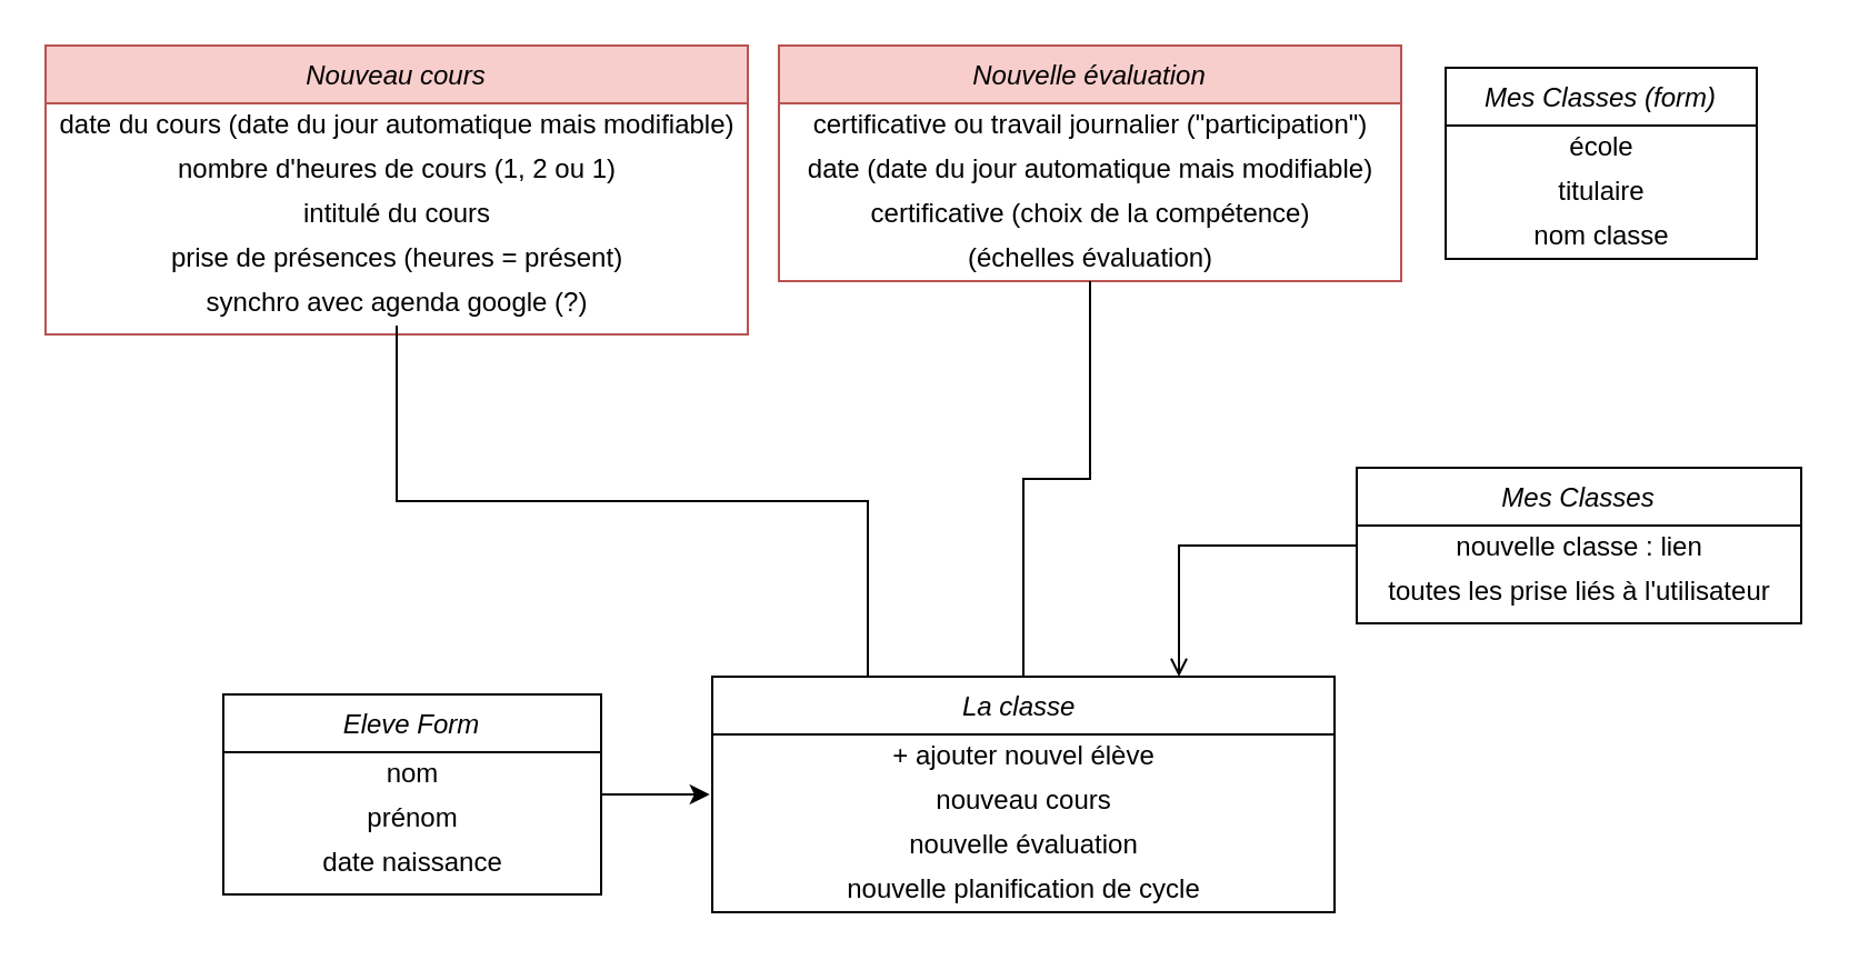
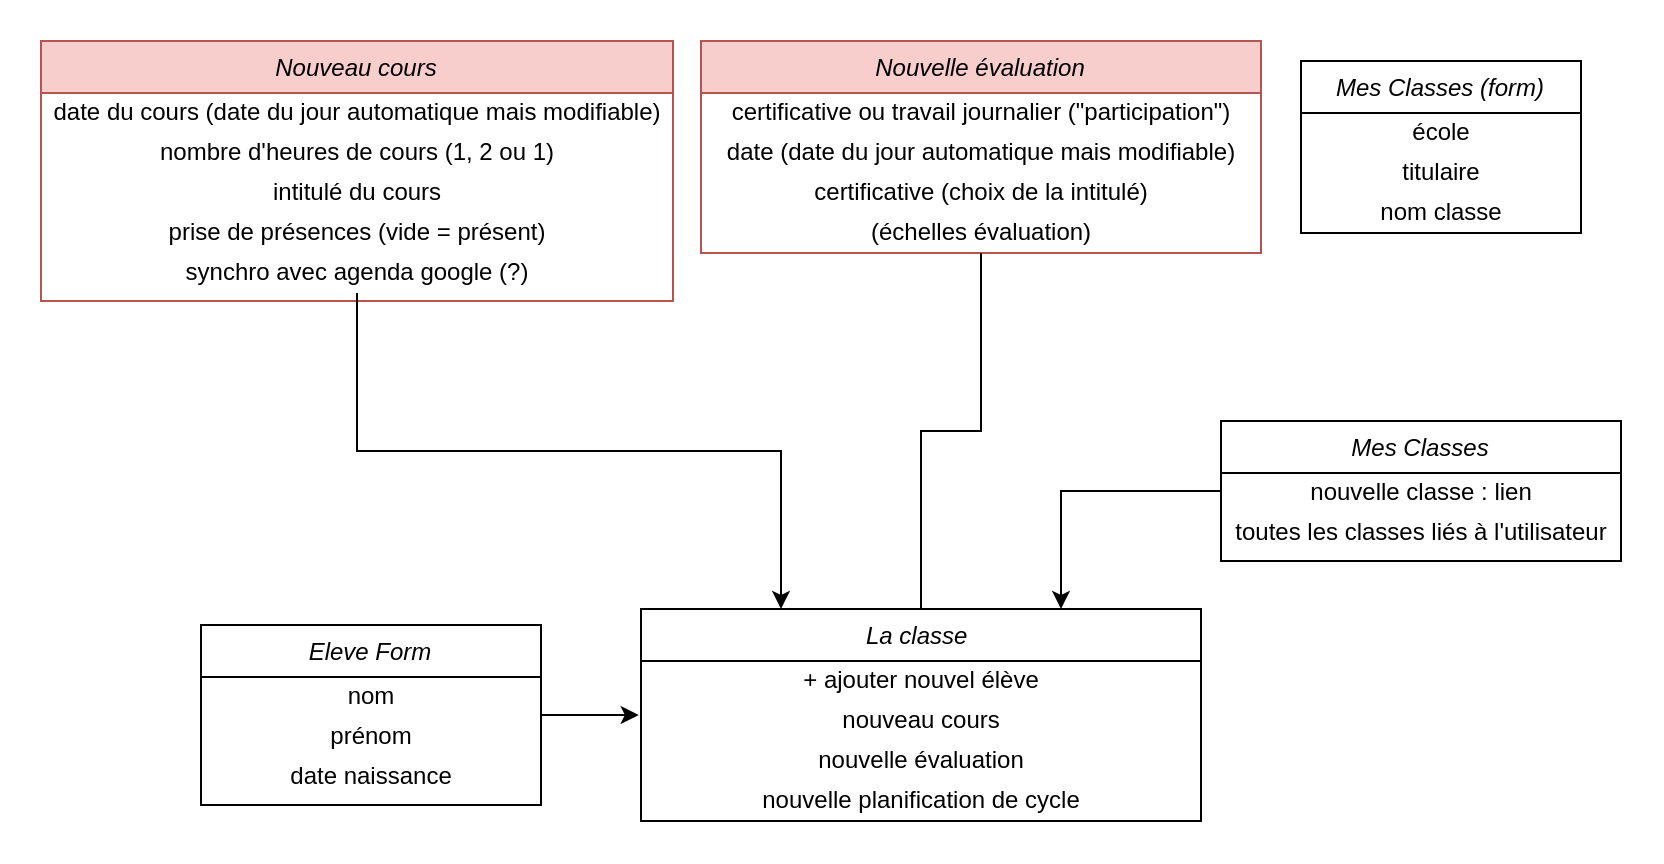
  <mxCell id="0" />
  <mxCell id="1" parent="0" />
- <mxCell id="2" style="edgeStyle=orthogonalEdgeStyle;rounded=0;orthogonalLoop=1;jettySize=auto;html=1;entryX=0.75;entryY=0;entryDx=0;entryDy=0;endArrow=open;" edge="1" parent="1" source="3" target="10"><mxGeometry relative="1" as="geometry" /></mxCell>
+ <mxCell id="2" style="edgeStyle=orthogonalEdgeStyle;rounded=0;orthogonalLoop=1;jettySize=auto;html=1;entryX=0.75;entryY=0;entryDx=0;entryDy=0;" edge="1" parent="1" source="3" target="10"><mxGeometry relative="1" as="geometry" /></mxCell>
  <mxCell id="3" value="Mes Classes" style="swimlane;fontStyle=2;align=center;verticalAlign=top;childLayout=stackLayout;horizontal=1;startSize=26;horizontalStack=0;resizeParent=1;resizeLast=0;collapsible=1;marginBottom=0;rounded=0;shadow=0;strokeWidth=1;" vertex="1" parent="1"><mxGeometry x="610" y="210" width="200" height="70" as="geometry"><mxRectangle x="230" y="140" width="160" height="26" as="alternateBounds" /></mxGeometry></mxCell>
  <mxCell id="4" value="nouvelle classe : lien" style="text;html=1;align=center;verticalAlign=middle;resizable=0;points=[];autosize=1;" vertex="1" parent="3"><mxGeometry y="26" width="200" height="20" as="geometry" /></mxCell>
- <mxCell id="5" value="toutes les prise liés à l'utilisateur" style="text;html=1;align=center;verticalAlign=middle;resizable=0;points=[];autosize=1;" vertex="1" parent="3"><mxGeometry y="46" width="200" height="20" as="geometry" /></mxCell>
+ <mxCell id="5" value="toutes les classes liés à l'utilisateur" style="text;html=1;align=center;verticalAlign=middle;resizable=0;points=[];autosize=1;" vertex="1" parent="3"><mxGeometry y="46" width="200" height="20" as="geometry" /></mxCell>
  <mxCell id="6" value="Mes Classes (form)" style="swimlane;fontStyle=2;align=center;verticalAlign=top;childLayout=stackLayout;horizontal=1;startSize=26;horizontalStack=0;resizeParent=1;resizeLast=0;collapsible=1;marginBottom=0;rounded=0;shadow=0;strokeWidth=1;" vertex="1" parent="1"><mxGeometry x="650" y="30" width="140" height="86" as="geometry"><mxRectangle x="230" y="140" width="160" height="26" as="alternateBounds" /></mxGeometry></mxCell>
  <mxCell id="7" value="école" style="text;html=1;align=center;verticalAlign=middle;resizable=0;points=[];autosize=1;" vertex="1" parent="6"><mxGeometry y="26" width="140" height="20" as="geometry" /></mxCell>
  <mxCell id="8" value="titulaire" style="text;html=1;align=center;verticalAlign=middle;resizable=0;points=[];autosize=1;" vertex="1" parent="6"><mxGeometry y="46" width="140" height="20" as="geometry" /></mxCell>
  <mxCell id="9" value="nom classe" style="text;html=1;align=center;verticalAlign=middle;resizable=0;points=[];autosize=1;" vertex="1" parent="6"><mxGeometry y="66" width="140" height="20" as="geometry" /></mxCell>
  <mxCell id="10" value="La classe " style="swimlane;fontStyle=2;align=center;verticalAlign=top;childLayout=stackLayout;horizontal=1;startSize=26;horizontalStack=0;resizeParent=1;resizeLast=0;collapsible=1;marginBottom=0;rounded=0;shadow=0;strokeWidth=1;" vertex="1" parent="1"><mxGeometry x="320" y="304" width="280" height="106" as="geometry"><mxRectangle x="230" y="140" width="160" height="26" as="alternateBounds" /></mxGeometry></mxCell>
  <mxCell id="11" value="+ ajouter nouvel élève" style="text;html=1;align=center;verticalAlign=middle;resizable=0;points=[];autosize=1;" vertex="1" parent="10"><mxGeometry y="26" width="280" height="20" as="geometry" /></mxCell>
  <mxCell id="12" value="nouveau cours" style="text;html=1;align=center;verticalAlign=middle;resizable=0;points=[];autosize=1;" vertex="1" parent="10"><mxGeometry y="46" width="280" height="20" as="geometry" /></mxCell>
  <mxCell id="13" value="nouvelle évaluation" style="text;html=1;align=center;verticalAlign=middle;resizable=0;points=[];autosize=1;" vertex="1" parent="10"><mxGeometry y="66" width="280" height="20" as="geometry" /></mxCell>
  <mxCell id="14" value="nouvelle planification de cycle" style="text;html=1;align=center;verticalAlign=middle;resizable=0;points=[];autosize=1;" vertex="1" parent="10"><mxGeometry y="86" width="280" height="20" as="geometry" /></mxCell>
  <mxCell id="15" style="edgeStyle=orthogonalEdgeStyle;rounded=0;orthogonalLoop=1;jettySize=auto;html=1;entryX=-0.004;entryY=0.35;entryDx=0;entryDy=0;entryPerimeter=0;" edge="1" parent="1" source="16" target="12"><mxGeometry relative="1" as="geometry" /></mxCell>
  <mxCell id="16" value="Eleve Form" style="swimlane;fontStyle=2;align=center;verticalAlign=top;childLayout=stackLayout;horizontal=1;startSize=26;horizontalStack=0;resizeParent=1;resizeLast=0;collapsible=1;marginBottom=0;rounded=0;shadow=0;strokeWidth=1;" vertex="1" parent="1"><mxGeometry x="100" y="312" width="170" height="90" as="geometry"><mxRectangle x="230" y="140" width="160" height="26" as="alternateBounds" /></mxGeometry></mxCell>
  <mxCell id="17" value="nom" style="text;html=1;align=center;verticalAlign=middle;resizable=0;points=[];autosize=1;" vertex="1" parent="16"><mxGeometry y="26" width="170" height="20" as="geometry" /></mxCell>
  <mxCell id="18" value="prénom" style="text;html=1;align=center;verticalAlign=middle;resizable=0;points=[];autosize=1;" vertex="1" parent="16"><mxGeometry y="46" width="170" height="20" as="geometry" /></mxCell>
  <mxCell id="19" value="date naissance" style="text;html=1;align=center;verticalAlign=middle;resizable=0;points=[];autosize=1;" vertex="1" parent="16"><mxGeometry y="66" width="170" height="20" as="geometry" /></mxCell>
  <mxCell id="20" value="Nouveau cours" style="swimlane;fontStyle=2;align=center;verticalAlign=top;childLayout=stackLayout;horizontal=1;startSize=26;horizontalStack=0;resizeParent=1;resizeLast=0;collapsible=1;marginBottom=0;rounded=0;shadow=0;strokeWidth=1;fillColor=#f8cecc;strokeColor=#b85450;" vertex="1" parent="1"><mxGeometry x="20" y="20" width="316" height="130" as="geometry"><mxRectangle x="230" y="140" width="160" height="26" as="alternateBounds" /></mxGeometry></mxCell>
  <mxCell id="21" value="date du cours (date du jour automatique mais modifiable)" style="text;html=1;align=center;verticalAlign=middle;resizable=0;points=[];autosize=1;" vertex="1" parent="20"><mxGeometry y="26" width="316" height="20" as="geometry" /></mxCell>
  <mxCell id="22" value="nombre d'heures de cours (1, 2 ou 1)" style="text;html=1;align=center;verticalAlign=middle;resizable=0;points=[];autosize=1;" vertex="1" parent="20"><mxGeometry y="46" width="316" height="20" as="geometry" /></mxCell>
  <mxCell id="23" value="intitulé du cours" style="text;html=1;align=center;verticalAlign=middle;resizable=0;points=[];autosize=1;" vertex="1" parent="20"><mxGeometry y="66" width="316" height="20" as="geometry" /></mxCell>
- <mxCell id="24" value="prise de présences (heures = présent)" style="text;html=1;align=center;verticalAlign=middle;resizable=0;points=[];autosize=1;" vertex="1" parent="20"><mxGeometry y="86" width="316" height="20" as="geometry" /></mxCell>
+ <mxCell id="24" value="prise de présences (vide = présent)" style="text;html=1;align=center;verticalAlign=middle;resizable=0;points=[];autosize=1;" vertex="1" parent="20"><mxGeometry y="86" width="316" height="20" as="geometry" /></mxCell>
  <mxCell id="25" value="synchro avec agenda google (?)" style="text;html=1;align=center;verticalAlign=middle;resizable=0;points=[];autosize=1;" vertex="1" parent="20"><mxGeometry y="106" width="316" height="20" as="geometry" /></mxCell>
  <mxCell id="26" value="Nouvelle évaluation" style="swimlane;fontStyle=2;align=center;verticalAlign=top;childLayout=stackLayout;horizontal=1;startSize=26;horizontalStack=0;resizeParent=1;resizeLast=0;collapsible=1;marginBottom=0;rounded=0;shadow=0;strokeWidth=1;fillColor=#f8cecc;strokeColor=#b85450;" vertex="1" parent="1"><mxGeometry x="350" y="20" width="280" height="106" as="geometry"><mxRectangle x="230" y="140" width="160" height="26" as="alternateBounds" /></mxGeometry></mxCell>
  <mxCell id="27" value="certificative ou travail journalier (&quot;participation&quot;)" style="text;html=1;align=center;verticalAlign=middle;resizable=0;points=[];autosize=1;" vertex="1" parent="26"><mxGeometry y="26" width="280" height="20" as="geometry" /></mxCell>
  <mxCell id="28" value="date (date du jour automatique mais modifiable)" style="text;html=1;align=center;verticalAlign=middle;resizable=0;points=[];autosize=1;" vertex="1" parent="26"><mxGeometry y="46" width="280" height="20" as="geometry" /></mxCell>
- <mxCell id="29" value="certificative (choix de la compétence)" style="text;html=1;align=center;verticalAlign=middle;resizable=0;points=[];autosize=1;" vertex="1" parent="26"><mxGeometry y="66" width="280" height="20" as="geometry" /></mxCell>
+ <mxCell id="29" value="certificative (choix de la intitulé)" style="text;html=1;align=center;verticalAlign=middle;resizable=0;points=[];autosize=1;" vertex="1" parent="26"><mxGeometry y="66" width="280" height="20" as="geometry" /></mxCell>
  <mxCell id="30" value="(échelles évaluation)" style="text;html=1;align=center;verticalAlign=middle;resizable=0;points=[];autosize=1;" vertex="1" parent="26"><mxGeometry y="86" width="280" height="20" as="geometry" /></mxCell>
- <mxCell id="31" style="edgeStyle=orthogonalEdgeStyle;rounded=0;orthogonalLoop=1;jettySize=auto;html=1;entryX=0.25;entryY=0;entryDx=0;entryDy=0;endArrow=none;" edge="1" parent="1" source="25" target="10"><mxGeometry relative="1" as="geometry" /></mxCell>
+ <mxCell id="31" style="edgeStyle=orthogonalEdgeStyle;rounded=0;orthogonalLoop=1;jettySize=auto;html=1;entryX=0.25;entryY=0;entryDx=0;entryDy=0;" edge="1" parent="1" source="25" target="10"><mxGeometry relative="1" as="geometry" /></mxCell>
  <mxCell id="32" style="edgeStyle=orthogonalEdgeStyle;rounded=0;orthogonalLoop=1;jettySize=auto;html=1;endArrow=none;" edge="1" parent="1" source="30" target="10"><mxGeometry relative="1" as="geometry" /></mxCell>
